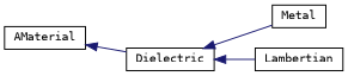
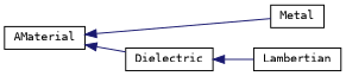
  digraph {
    fontname="DejaVu Sans Mono"
    rankdir=LR
    node [color=black fillcolor=white fontname="DejaVu Sans Mono" fontsize=10 shape=record style=filled]
    edge [color=midnightblue dir=back fontname="DejaVu Sans Mono" fontsize=10 labelfontname=Helvetica labelfontsize=10 style=solid]
    n1 [height=0.2 label=AMaterial width=0.4]
    n2 [height=0.2 label=Dielectric width=0.4]
    n3 [height=0.2 label=Metal width=0.4]
    n4 [height=0.2 label=Lambertian width=0.4]
    n1 -> n2
-   n2 -> n3
+   n1 -> n3
    n2 -> n4
  }
